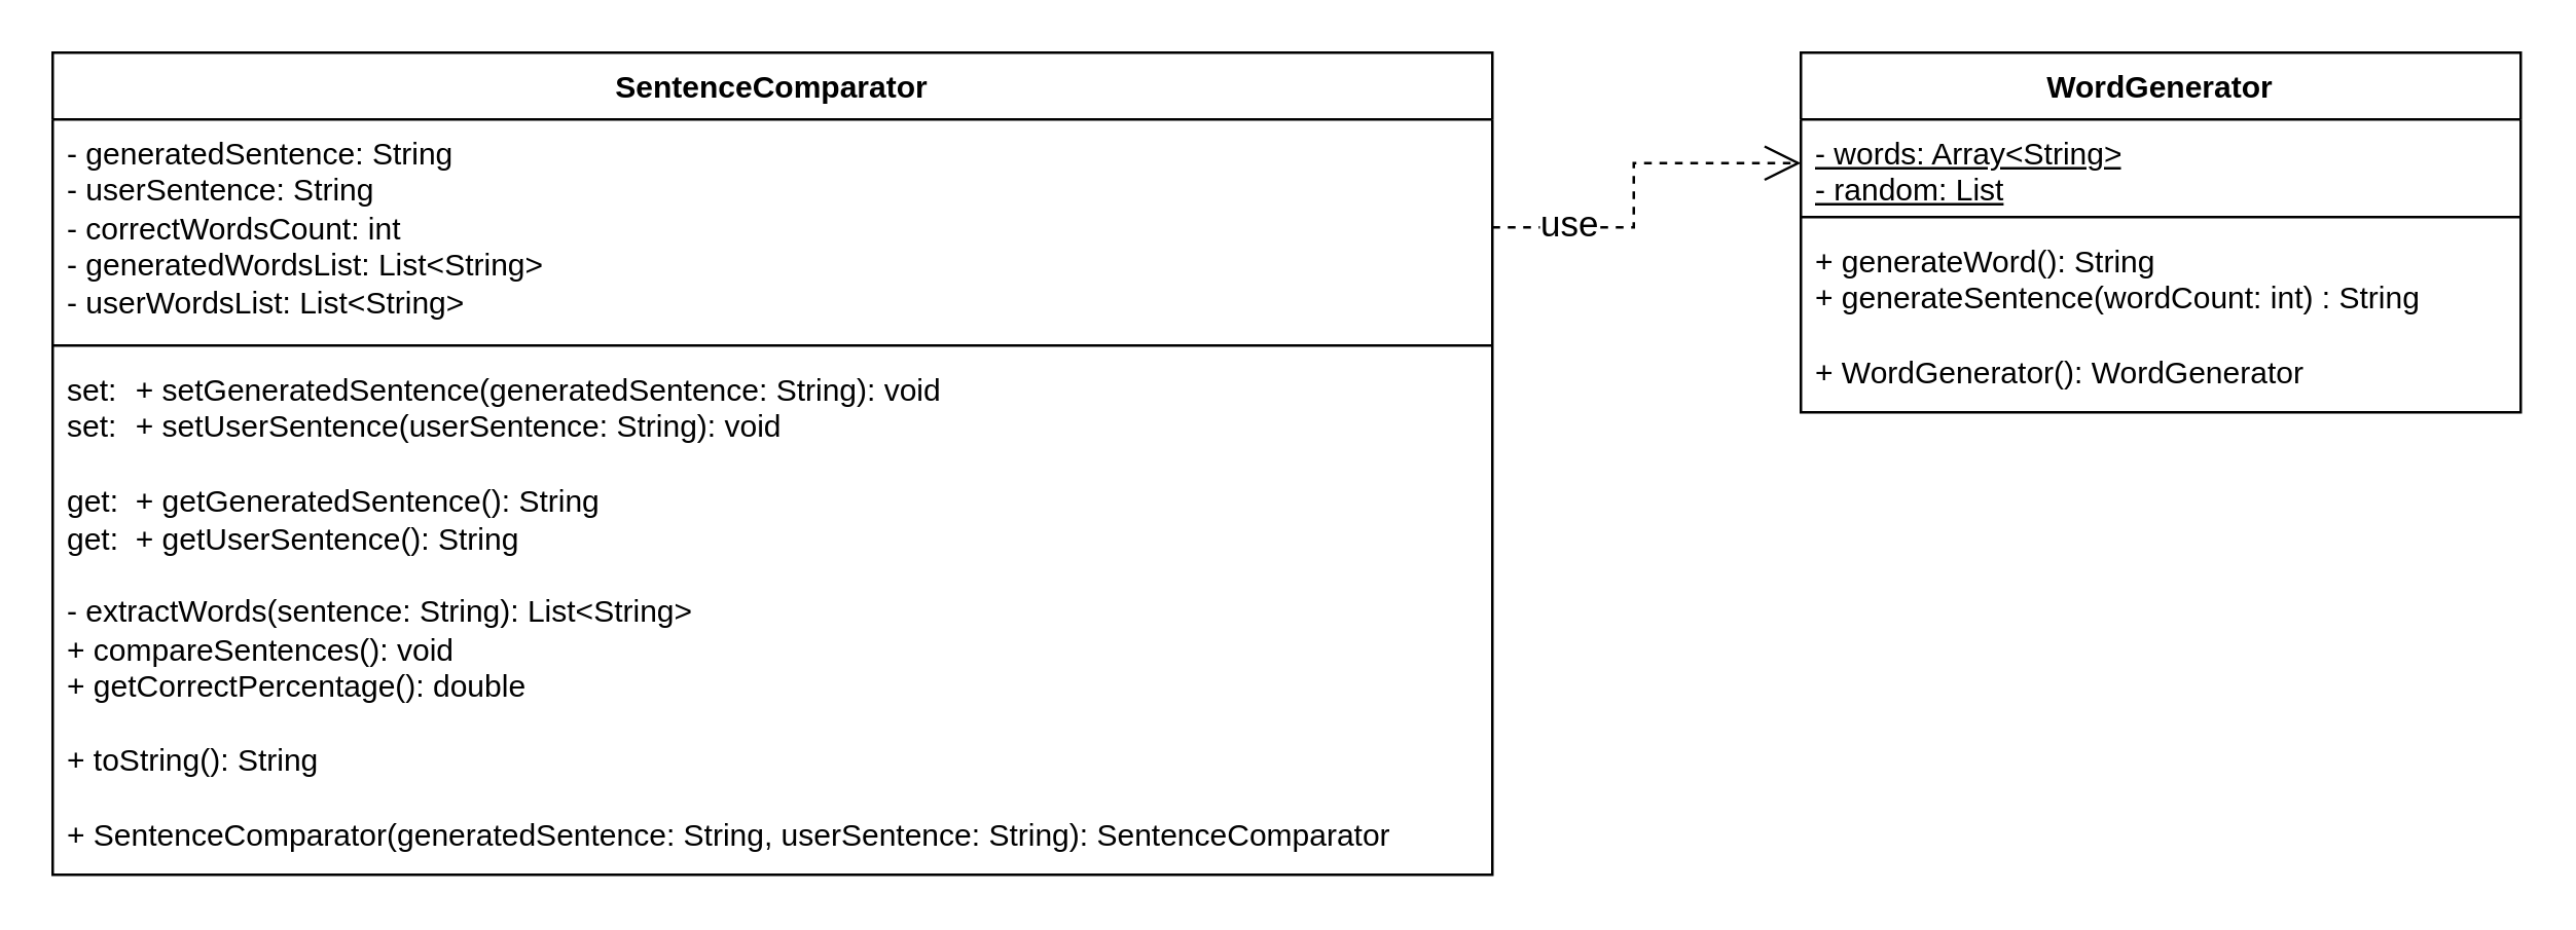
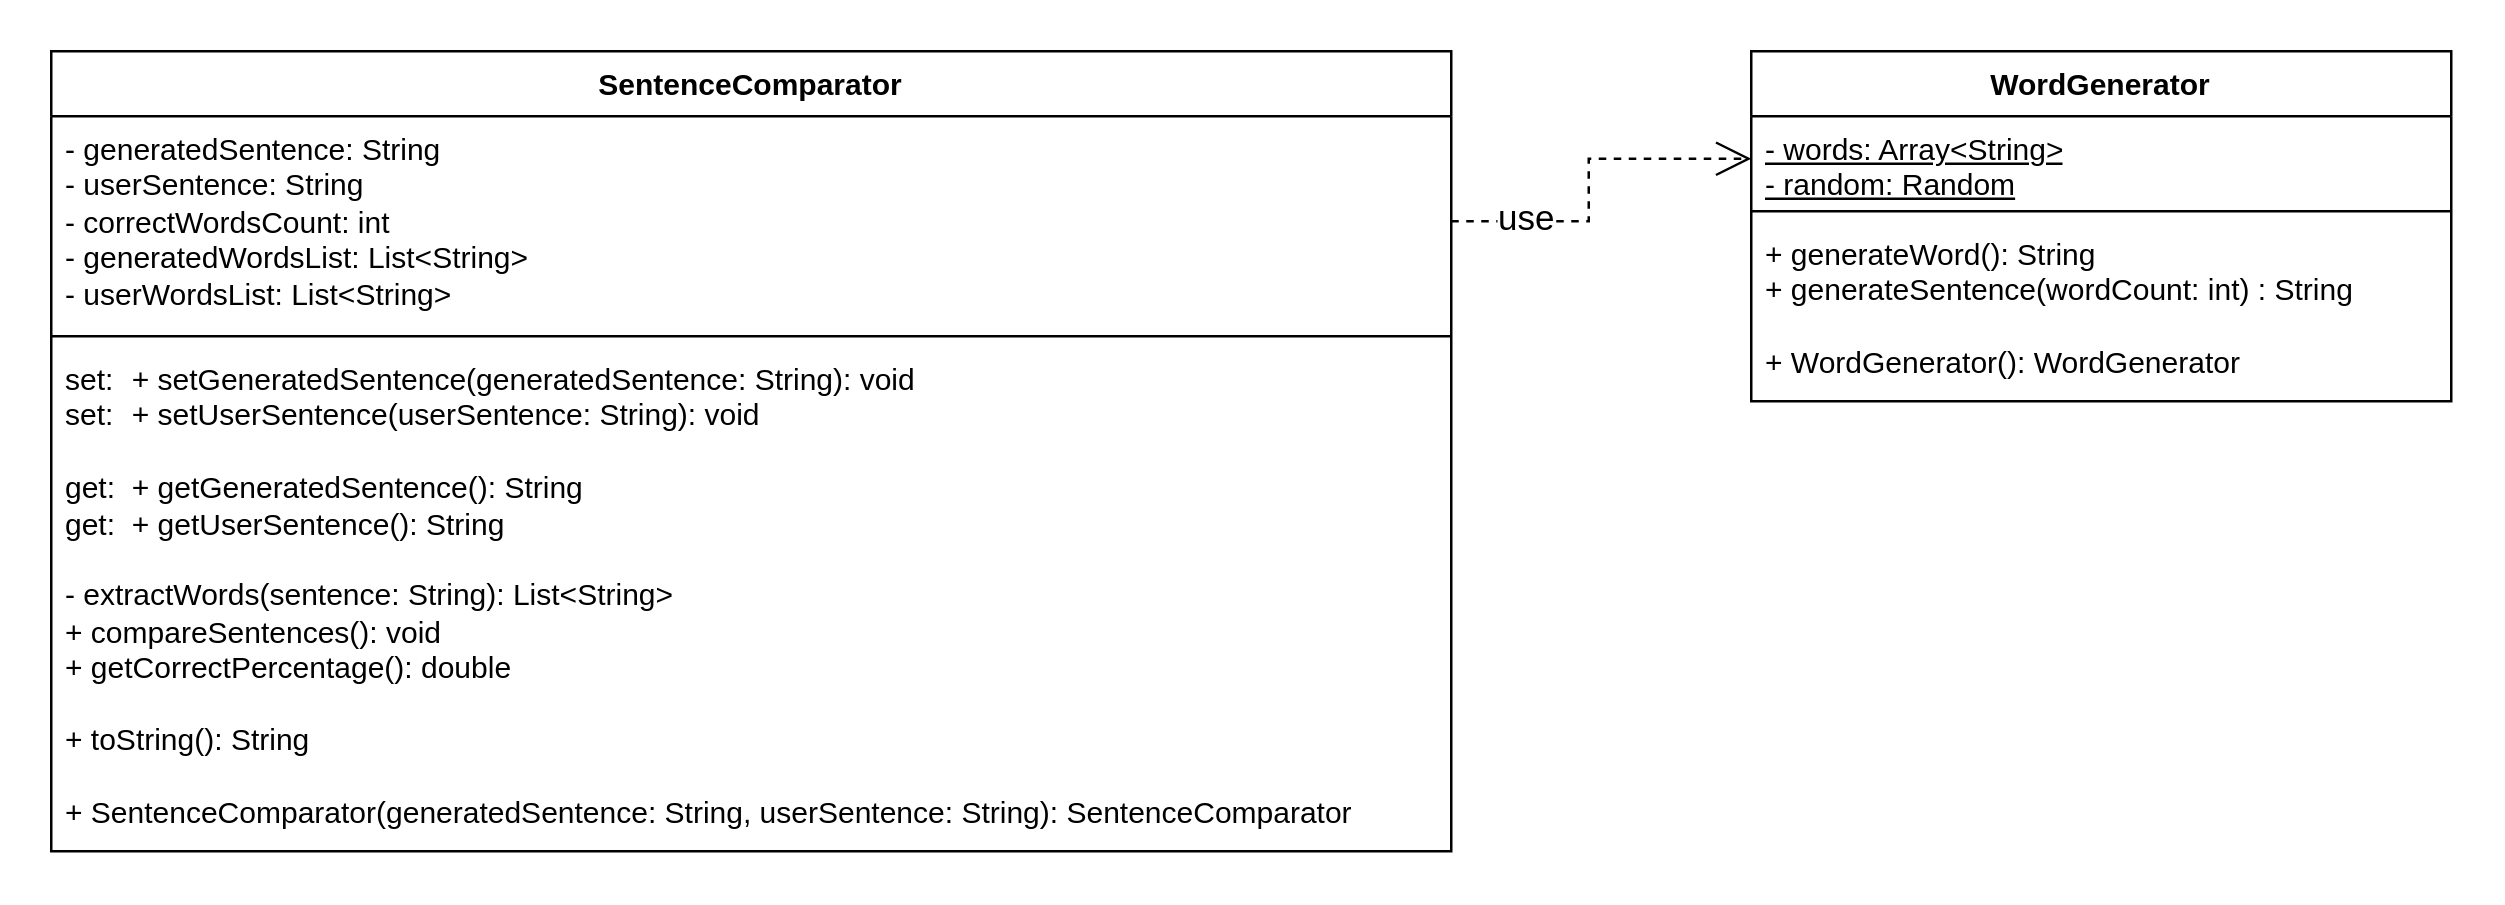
  <mxCell id="0" />
  <mxCell id="1" parent="0" />
  <mxCell id="2" value="SentenceComparator" style="swimlane;fontStyle=1;align=center;verticalAlign=top;childLayout=stackLayout;horizontal=1;startSize=26;horizontalStack=0;resizeParent=1;resizeParentMax=0;resizeLast=0;collapsible=1;marginBottom=0;whiteSpace=wrap;html=1;" vertex="1" parent="1"><mxGeometry x="20" y="20" width="560" height="320" as="geometry" /></mxCell>
  <mxCell id="3" value="- generatedSentence&lt;span style=&quot;background-color: transparent; color: light-dark(rgb(0, 0, 0), rgb(255, 255, 255));&quot;&gt;: String&lt;/span&gt;&lt;div&gt;&lt;div&gt;- userSentence: String&lt;/div&gt;&lt;div&gt;- correctWordsCount: int&lt;/div&gt;&lt;div&gt;- generatedWordsList: List&amp;lt;String&amp;gt;&lt;/div&gt;&lt;div&gt;- userWordsList: List&amp;lt;String&amp;gt;&lt;/div&gt;&lt;/div&gt;" style="text;strokeColor=none;fillColor=none;align=left;verticalAlign=top;spacingLeft=4;spacingRight=4;overflow=hidden;rotatable=0;points=[[0,0.5],[1,0.5]];portConstraint=eastwest;whiteSpace=wrap;html=1;" vertex="1" parent="2"><mxGeometry y="26" width="560" height="84" as="geometry" /></mxCell>
  <mxCell id="4" value="" style="line;strokeWidth=1;fillColor=none;align=left;verticalAlign=middle;spacingTop=-1;spacingLeft=3;spacingRight=3;rotatable=0;labelPosition=right;points=[];portConstraint=eastwest;strokeColor=inherit;" vertex="1" parent="2"><mxGeometry y="110" width="560" height="8" as="geometry" /></mxCell>
  <mxCell id="5" value="set:&lt;span style=&quot;white-space: pre;&quot;&gt;&#09;&lt;/span&gt;+ setGeneratedSentence(generatedSentence: String): void&lt;div&gt;set:&lt;span style=&quot;white-space: pre;&quot;&gt;&#09;&lt;/span&gt;+ setUserSentence(userSentence: String): void&lt;/div&gt;&lt;div&gt;&lt;br&gt;&lt;/div&gt;&lt;div&gt;get:&lt;span style=&quot;white-space: pre;&quot;&gt;&#09;&lt;/span&gt;+&amp;nbsp;&lt;span style=&quot;background-color: transparent; color: light-dark(rgb(0, 0, 0), rgb(255, 255, 255));&quot;&gt;getGeneratedSentence(): String&lt;/span&gt;&lt;/div&gt;&lt;div&gt;get:&lt;span style=&quot;white-space: pre;&quot;&gt;&#09;&lt;/span&gt;+ getUserSentence&lt;span style=&quot;color: light-dark(rgb(0, 0, 0), rgb(255, 255, 255)); background-color: transparent;&quot;&gt;(): String&lt;/span&gt;&lt;span style=&quot;background-color: transparent; color: light-dark(rgb(0, 0, 0), rgb(255, 255, 255));&quot;&gt;&lt;/span&gt;&lt;/div&gt;&lt;div&gt;&lt;span style=&quot;color: light-dark(rgb(0, 0, 0), rgb(255, 255, 255)); background-color: transparent;&quot;&gt;&lt;br&gt;&lt;/span&gt;&lt;/div&gt;&lt;div&gt;&lt;span style=&quot;color: light-dark(rgb(0, 0, 0), rgb(255, 255, 255)); background-color: transparent;&quot;&gt;- extractWords(sentence: String): List&amp;lt;String&amp;gt;&lt;/span&gt;&lt;/div&gt;&lt;div&gt;&lt;span style=&quot;color: light-dark(rgb(0, 0, 0), rgb(255, 255, 255)); background-color: transparent;&quot;&gt;+ compareSentences(): void&lt;/span&gt;&lt;/div&gt;&lt;div&gt;+ getCorrectPercentage(): double&lt;/div&gt;&lt;div&gt;&lt;br&gt;&lt;/div&gt;&lt;div&gt;+ toString(): String&lt;/div&gt;&lt;div&gt;&lt;br&gt;&lt;/div&gt;&lt;div&gt;+ SentenceComparator(generatedSentence: String, userSentence: String):&amp;nbsp;&lt;span style=&quot;background-color: transparent; color: light-dark(rgb(0, 0, 0), rgb(255, 255, 255));&quot;&gt;SentenceComparator&lt;/span&gt;&lt;/div&gt;&lt;div&gt;&lt;span style=&quot;color: light-dark(rgb(0, 0, 0), rgb(255, 255, 255)); background-color: transparent;&quot;&gt;&lt;br&gt;&lt;/span&gt;&lt;/div&gt;" style="text;strokeColor=none;fillColor=none;align=left;verticalAlign=top;spacingLeft=4;spacingRight=4;overflow=hidden;rotatable=0;points=[[0,0.5],[1,0.5]];portConstraint=eastwest;whiteSpace=wrap;html=1;" vertex="1" parent="2"><mxGeometry y="118" width="560" height="202" as="geometry" /></mxCell>
  <mxCell id="6" value="WordGenerator" style="swimlane;fontStyle=1;align=center;verticalAlign=top;childLayout=stackLayout;horizontal=1;startSize=26;horizontalStack=0;resizeParent=1;resizeParentMax=0;resizeLast=0;collapsible=1;marginBottom=0;whiteSpace=wrap;html=1;" vertex="1" parent="1"><mxGeometry x="700" y="20" width="280" height="140" as="geometry" /></mxCell>
- <mxCell id="7" value="&lt;u&gt;- words: Array&amp;lt;String&amp;gt;&lt;/u&gt;&lt;div&gt;&lt;u&gt;- random: List&lt;/u&gt;&lt;/div&gt;" style="text;strokeColor=none;fillColor=none;align=left;verticalAlign=top;spacingLeft=4;spacingRight=4;overflow=hidden;rotatable=0;points=[[0,0.5],[1,0.5]];portConstraint=eastwest;whiteSpace=wrap;html=1;" vertex="1" parent="6"><mxGeometry y="26" width="280" height="34" as="geometry" /></mxCell>
+ <mxCell id="7" value="&lt;u&gt;- words: Array&amp;lt;String&amp;gt;&lt;/u&gt;&lt;div&gt;&lt;u&gt;- random: Random&lt;/u&gt;&lt;/div&gt;" style="text;strokeColor=none;fillColor=none;align=left;verticalAlign=top;spacingLeft=4;spacingRight=4;overflow=hidden;rotatable=0;points=[[0,0.5],[1,0.5]];portConstraint=eastwest;whiteSpace=wrap;html=1;" vertex="1" parent="6"><mxGeometry y="26" width="280" height="34" as="geometry" /></mxCell>
  <mxCell id="8" value="" style="line;strokeWidth=1;fillColor=none;align=left;verticalAlign=middle;spacingTop=-1;spacingLeft=3;spacingRight=3;rotatable=0;labelPosition=right;points=[];portConstraint=eastwest;strokeColor=inherit;" vertex="1" parent="6"><mxGeometry y="60" width="280" height="8" as="geometry" /></mxCell>
  <mxCell id="9" value="&lt;div&gt;&lt;span style=&quot;color: light-dark(rgb(0, 0, 0), rgb(255, 255, 255)); background-color: transparent;&quot;&gt;+ generateWord(): String&lt;/span&gt;&lt;/div&gt;&lt;div&gt;&lt;span style=&quot;color: light-dark(rgb(0, 0, 0), rgb(255, 255, 255)); background-color: transparent;&quot;&gt;+ generateSentence(wordCount: int) : String&lt;/span&gt;&lt;/div&gt;&lt;div&gt;&lt;span style=&quot;color: light-dark(rgb(0, 0, 0), rgb(255, 255, 255)); background-color: transparent;&quot;&gt;&lt;br&gt;&lt;/span&gt;&lt;/div&gt;&lt;div&gt;&lt;span style=&quot;color: light-dark(rgb(0, 0, 0), rgb(255, 255, 255)); background-color: transparent;&quot;&gt;+ WordGenerator(): WordGenerator&lt;/span&gt;&lt;/div&gt;" style="text;strokeColor=none;fillColor=none;align=left;verticalAlign=top;spacingLeft=4;spacingRight=4;overflow=hidden;rotatable=0;points=[[0,0.5],[1,0.5]];portConstraint=eastwest;whiteSpace=wrap;html=1;" vertex="1" parent="6"><mxGeometry y="68" width="280" height="72" as="geometry" /></mxCell>
  <mxCell id="10" style="edgeStyle=orthogonalEdgeStyle;rounded=0;orthogonalLoop=1;jettySize=auto;html=1;exitX=1;exitY=0.5;exitDx=0;exitDy=0;entryX=0;entryY=0.5;entryDx=0;entryDy=0;endArrow=open;endFill=0;endSize=12;startSize=12;dashed=1;" edge="1" parent="1" source="3" target="7"><mxGeometry relative="1" as="geometry" /></mxCell>
  <mxCell id="11" value="use" style="edgeLabel;html=1;align=center;verticalAlign=middle;resizable=0;points=[];fontSize=14;" vertex="1" connectable="0" parent="10"><mxGeometry x="-0.006" y="1" relative="1" as="geometry"><mxPoint x="-25" y="15" as="offset" /></mxGeometry></mxCell>
